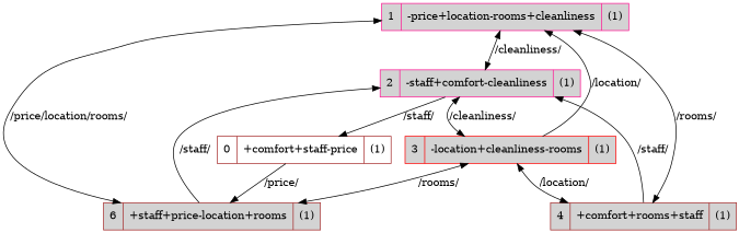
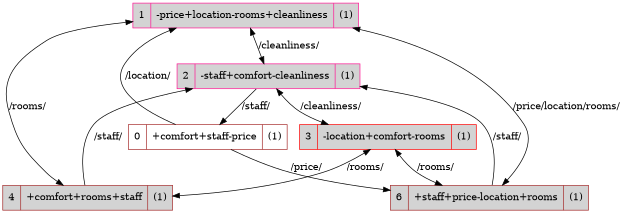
  strict digraph {
    node [color=brown fillcolor=lightgray shape=record style=filled]
    n1 [color=deeppink label="1 | -price+location-rooms+cleanliness| (1)"]
    n2 [color=deeppink label="2 | -staff+comfort-cleanliness| (1)"]
    n3 [label="4 | +comfort+rooms+staff| (1)"]
    n4 [label="6 | +staff+price-location+rooms| (1)"]
    n5 [label="0 | +comfort+staff-price| (1)" fillcolor="" style=""]
-   n6 [color=red label="3 | -location+cleanliness-rooms| (1)"]
+   n6 [color=red label="3 | -location+comfort-rooms| (1)"]
    n1 -> n2 [dir=both label="/cleanliness/"]
    n1 -> n3 [dir=both label="/rooms/"]
    n1 -> n4 [dir=both label="/price/location/rooms/"]
    n2 -> n1 [color=transparent]
    n2 -> n5 [label="/staff/"]
    n2 -> n6 [dir=both label="/cleanliness/"]
    n3 -> n1 [color=transparent]
    n3 -> n2 [label="/staff/"]
    n3 -> n6 [color=transparent]
    n4 -> n1 [color=transparent]
    n4 -> n2 [label="/staff/"]
    n4 -> n6 [color=transparent]
    n5 -> n4 [label="/price/"]
-   n6 -> n1 [label="/location/"]
+   n5 -> n1 [label="/location/"]
    n6 -> n2 [color=transparent]
-   n6 -> n3 [dir=both label="/location/"]
+   n6 -> n3 [dir=both label="/rooms/"]
    n6 -> n4 [dir=both label="/rooms/"]
  }
